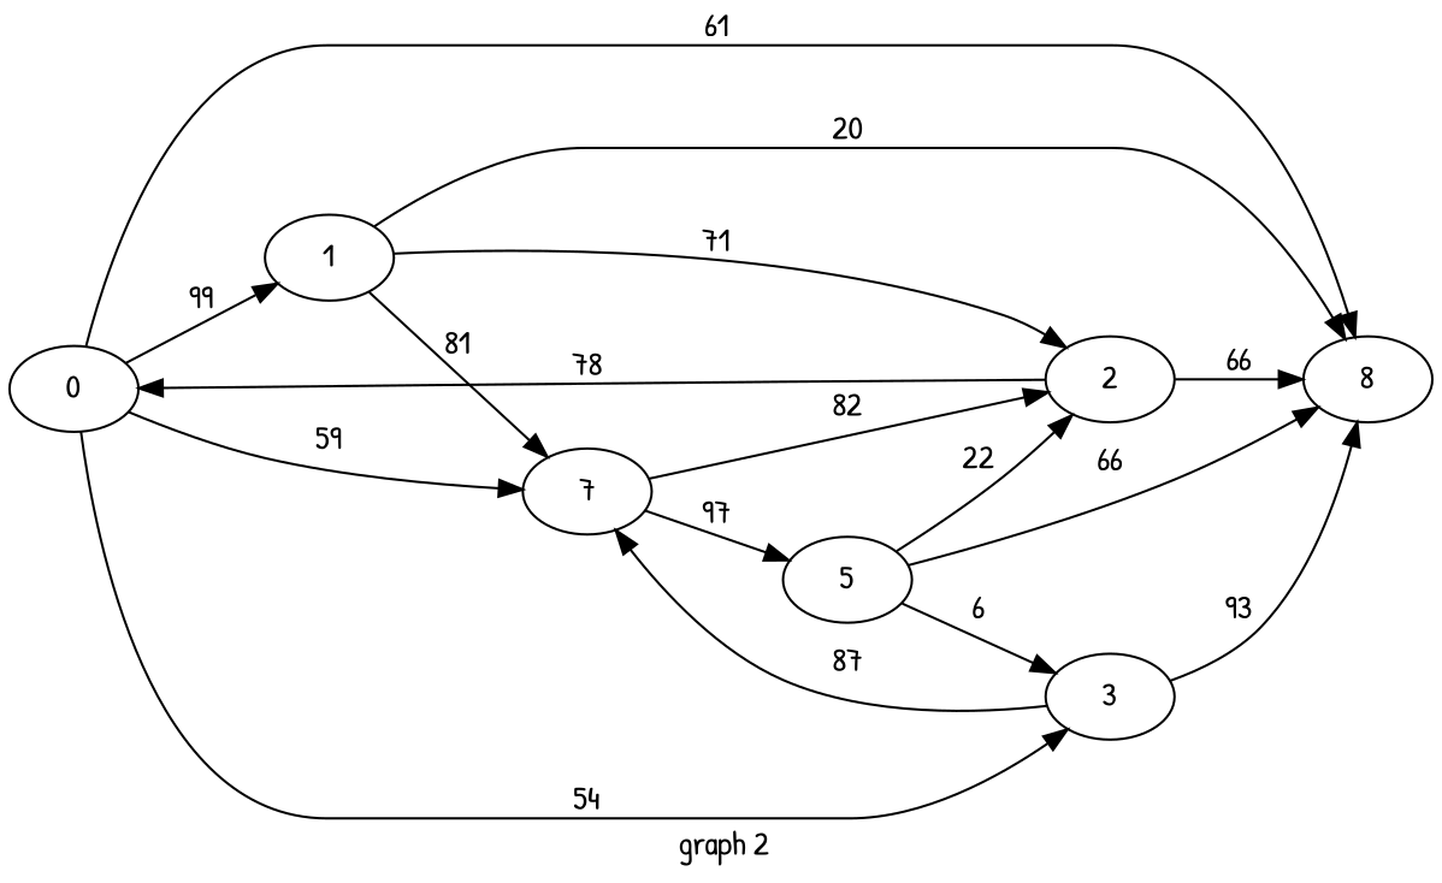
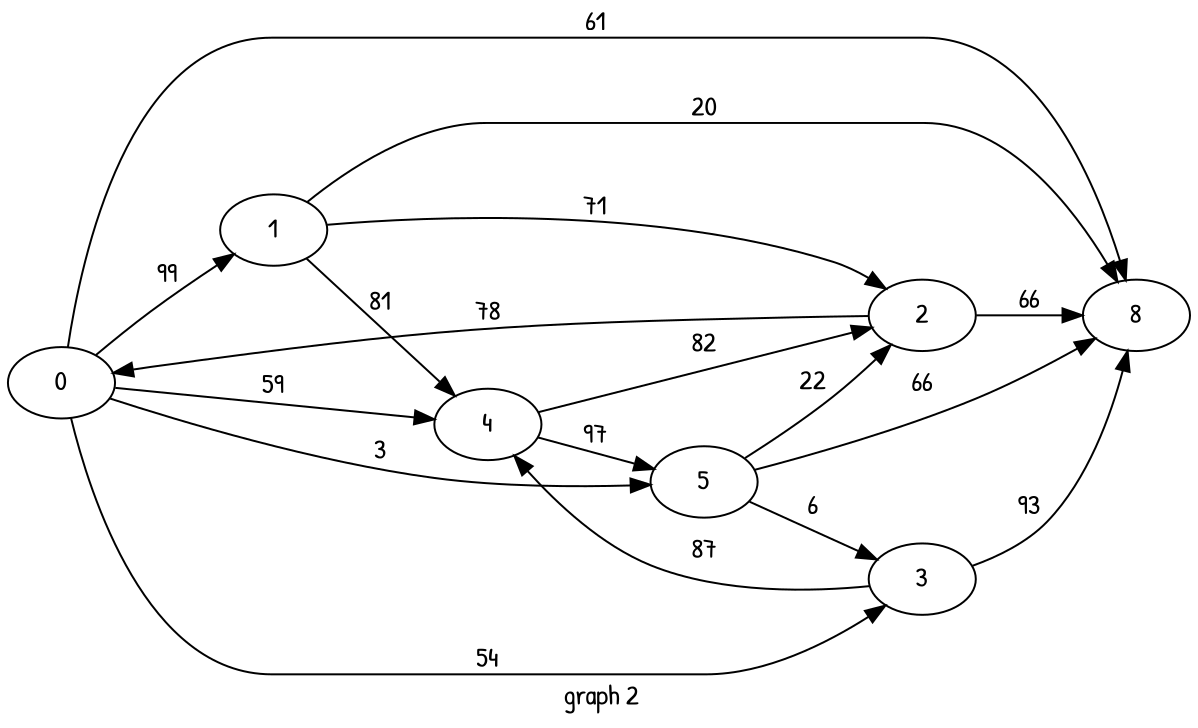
  digraph {
    fontname="Patrick Hand"
    label=" graph 2"
    rankdir=LR
    node [fontname="Patrick Hand"]
    edge [fontname="Patrick Hand"]
    0
    1
    3
-   4 [label=7]
+   4
    5
    n6 [label=8]
    2
    0 -> 1 [label=" 99 "]
    0 -> 3 [label=" 54 "]
    0 -> 4 [label=" 59 "]
+   0 -> 5 [label=" 3 "]
    0 -> n6 [label=" 61 "]
    1 -> 4 [label=" 81 "]
    1 -> n6 [label=" 20 "]
    1 -> 2 [label=" 71 "]
    3 -> 4 [label=" 87 "]
    3 -> n6 [label=" 93 "]
    4 -> 5 [label=" 97 "]
    4 -> 2 [label=" 82 "]
    5 -> 3 [label=" 6 "]
    5 -> n6 [label=" 66 "]
    5 -> 2 [label=" 22 "]
    2 -> 0 [label=" 78 "]
    2 -> n6 [label=" 66 "]
  }
